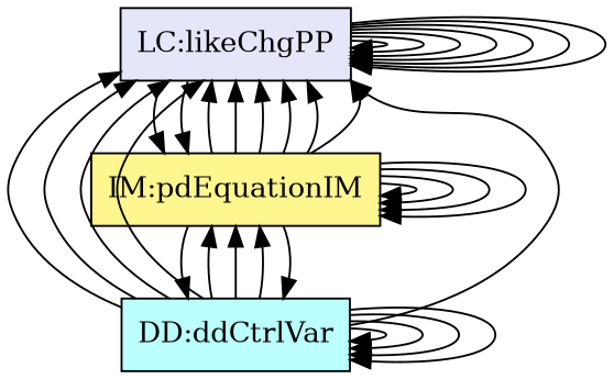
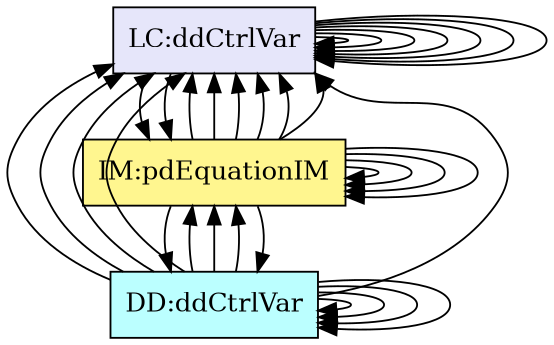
  digraph {
    node [color=black shape=box style=filled]
    edge [headport=pwrPlant tailport=gdPowerPlantRC]
-   n1 [fillcolor=lavender label="LC:likeChgPP"]
+   n1 [fillcolor=lavender label="LC:ddCtrlVar"]
    n2 [fillcolor=paleturquoise1 label="DD:ddCtrlVar"]
    n3 [fillcolor=khaki1 label="IM:pdEquationIM"]
    subgraph sub_1 {
      rank=same
      n1
    }
    subgraph sub_2 {
      rank=same
      n2
    }
    subgraph sub_3 {
      rank=same
      n3
    }
    subgraph sub_4 {
      rank=same
      n3
    }
    subgraph sub_5 {
      rank=same
      n3
    }
    subgraph sub_6 {
      rank=same
      n1
    }
    subgraph sub_7 {
      rank=same
      n1
    }
    subgraph sub_8 {
      rank=same
      n1
    }
    n1 -> n1 [tailport=pwrPlantTxFnx]
    n1 -> n1 [tailport=massSpring]
    n1 -> n1 [tailport=dampingCoeffSpring]
    n1 -> n1 [tailport=stiffnessCoeffSpring]
    n1 -> n1 [headport=massSpring tailport=likeChgPP]
    n1 -> n1 [headport=dampingCoeffSpring tailport=likeChgPP]
    n1 -> n1 [headport=stiffnessCoeffSpring tailport=likeChgPP]
    n1 -> n3 [headport=imPDRC tailport=calculateValues]
    n1 -> n3 [headport=imPDRC tailport=outputValues]
    n2 -> n1 [headport=setPointConstant tailport=dqdProcessErrorFD]
    n2 -> n1 [headport=initialValue tailport=dqdProcessErrorFD]
    n2 -> n1 [headport=unfilteredDerivative tailport=dqdDerivativeControlFD]
    n2 -> n1 [headport=decoupled tailport=dqdCtrlVarFD]
    n2 -> n1 [headport=parallelEq tailport=dqdCtrlVarFD]
    n2 -> n2 [headport=dqdProcessErrorFD tailport=dqdPropControlFD]
    n2 -> n2 [headport=dqdProcessErrorFD tailport=dqdDerivativeControlFD]
    n2 -> n2 [headport=dqdPropControlFD tailport=dqdCtrlVarFD]
    n2 -> n2 [headport=dqdDerivativeControlFD tailport=dqdCtrlVarFD]
    n2 -> n3 [headport=laplaceRC tailport=dqdProcessErrorFD]
    n2 -> n3 [headport=laplaceRC tailport=dqdPropControlFD]
    n2 -> n3 [headport=laplaceRC tailport=dqdDerivativeControlFD]
    n3 -> n1 [headport=pwrPlantTxFnx tailport=tmSOSystemRC]
    n3 -> n1 [headport=externalDisturb]
    n3 -> n1 [headport=massSpring]
    n3 -> n1 [headport=dampingCoeffSpring]
    n3 -> n1 [headport=stiffnessCoeffSpring]
    n3 -> n1 [headport=setPointConstant tailport=imPDRC]
    n3 -> n2 [headport=dqdProcessErrorFD tailport=imPDRC]
    n3 -> n2 [headport=dqdCtrlVarFD tailport=imPDRC]
    n3 -> n3 [headport=laplaceRC]
    n3 -> n3 [headport=tmSOSystemRC]
    n3 -> n3 [headport=invLaplaceRC tailport=imPDRC]
    n3 -> n3 [headport=gdPowerPlantRC tailport=imPDRC]
  }
